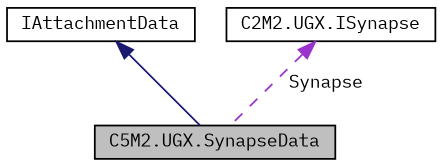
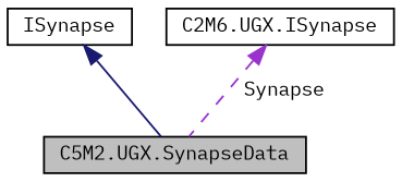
  digraph {
    fontname="IBM Plex Mono"
    node [color=black fillcolor=white fontname="IBM Plex Mono" fontsize=10 shape=record style=filled]
    edge [dir=back fontname="IBM Plex Mono" fontsize=10 labelfontname=Helvetica labelfontsize=10]
    n1 [fillcolor=grey75 fontcolor=black height=0.2 label="C5M2.UGX.SynapseData" width=0.4]
-   n2 [height=0.2 label=IAttachmentData width=0.4]
-   n3 [height=0.2 label="C2M2.UGX.ISynapse" width=0.4]
+   n2 [height=0.2 label=ISynapse width=0.4]
+   n3 [height=0.2 label="C2M6.UGX.ISynapse" width=0.4]
    n2 -> n1 [color=midnightblue style=solid]
    n3 -> n1 [color=darkorchid3 label=" Synapse" style=dashed]
  }
